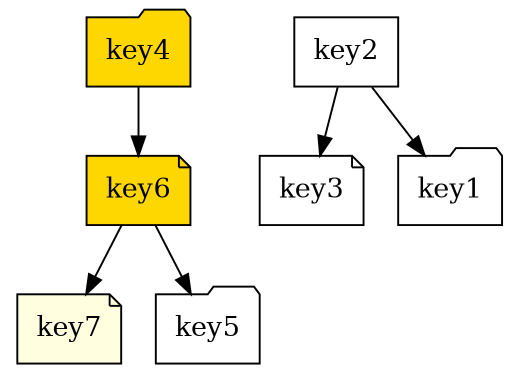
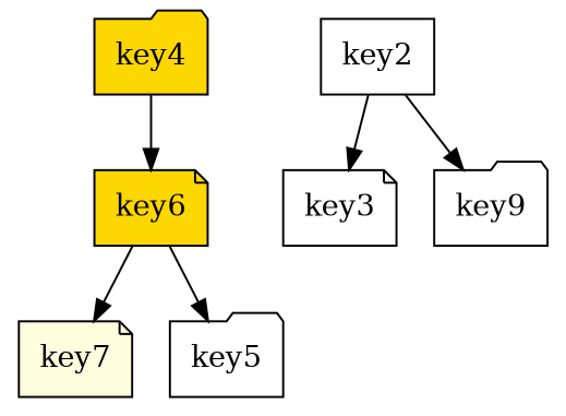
  digraph {
    node [fillcolor=white shape=note style=filled]
    key6 [fillcolor=gold]
    key4 [fillcolor=gold shape=folder]
    key7 [fillcolor=lightyellow]
    key5 [shape=folder]
    key2 [shape=box]
    key3
-   key1 [shape=folder]
+   key1 [shape=folder label=key9]
    key6 -> key7
    key6 -> key5
    key4 -> key6
    key2 -> key3
    key2 -> key1
  }
